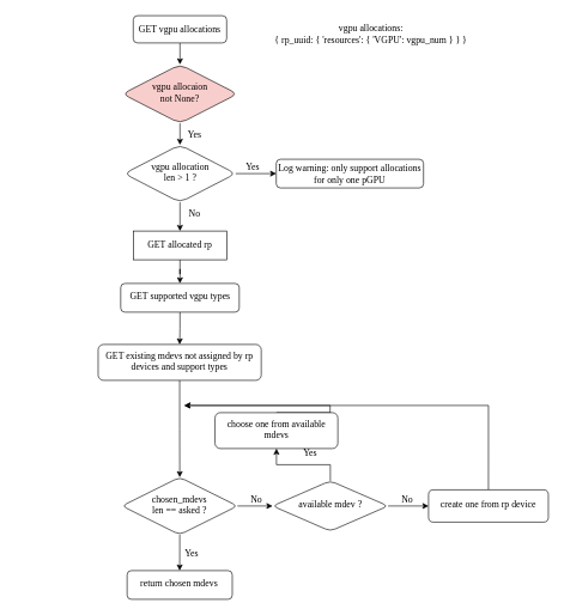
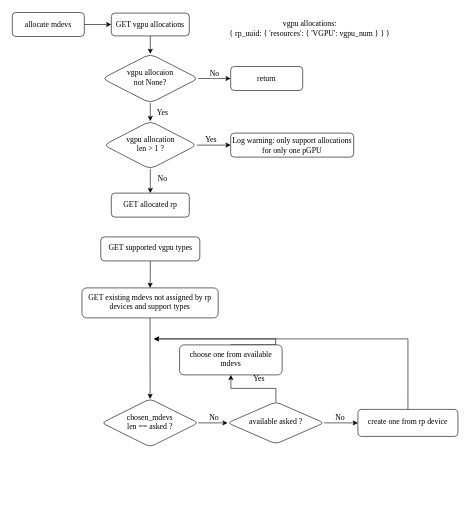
  <mxCell id="0" />
  <mxCell id="1" parent="0" />
+ <mxCell id="2" value="" style="edgeStyle=orthogonalEdgeStyle;rounded=0;orthogonalLoop=1;jettySize=auto;html=1;fontFamily=Comic Sans MS;fontSize=13;" edge="1" parent="1" source="3" target="15"><mxGeometry relative="1" as="geometry" /></mxCell>
+ <mxCell id="3" value="&lt;div style=&quot;line-height: 22px; font-size: 13px;&quot;&gt;allocate mdevs&lt;/div&gt;" style="rounded=1;whiteSpace=wrap;html=1;fontSize=13;glass=0;strokeWidth=1;shadow=0;fontFamily=Comic Sans MS;" parent="1" vertex="1"><mxGeometry x="20" y="20" width="120" height="40" as="geometry" /></mxCell>
  <mxCell id="4" value="Yes" style="edgeStyle=orthogonalEdgeStyle;rounded=0;orthogonalLoop=1;jettySize=auto;html=1;exitX=0.5;exitY=1;exitDx=0;exitDy=0;entryX=0.5;entryY=0;entryDx=0;entryDy=0;strokeColor=#000000;fontFamily=Comic Sans MS;fontSize=13;" edge="1" parent="1" source="6" target="11"><mxGeometry x="0.048" y="20" relative="1" as="geometry"><mxPoint as="offset" /></mxGeometry></mxCell>
- <mxCell id="6" value="vgpu allocaion &lt;br style=&quot;font-size: 13px;&quot;&gt;not None?" style="rhombus;whiteSpace=wrap;html=1;shadow=0;fontFamily=Comic Sans MS;fontSize=13;align=center;strokeWidth=1;spacing=6;spacingTop=-4;rounded=1;fillColor=#f8cecc;" parent="1" vertex="1"><mxGeometry x="170" y="89" width="160" height="82" as="geometry" /></mxCell>
+ <mxCell id="5" value="No" style="edgeStyle=orthogonalEdgeStyle;rounded=0;orthogonalLoop=1;jettySize=auto;html=1;exitX=1;exitY=0.5;exitDx=0;exitDy=0;entryX=0;entryY=0.5;entryDx=0;entryDy=0;strokeColor=#000000;fontFamily=Comic Sans MS;fontSize=13;" edge="1" parent="1" source="6" target="7"><mxGeometry y="8" relative="1" as="geometry"><mxPoint as="offset" /></mxGeometry></mxCell>
+ <mxCell id="6" value="vgpu allocaion &lt;br style=&quot;font-size: 13px;&quot;&gt;not None?" style="rhombus;whiteSpace=wrap;html=1;shadow=0;fontFamily=Comic Sans MS;fontSize=13;align=center;strokeWidth=1;spacing=6;spacingTop=-4;rounded=1;" parent="1" vertex="1"><mxGeometry x="170" y="89" width="160" height="82" as="geometry" /></mxCell>
+ <mxCell id="7" value="return" style="rounded=1;whiteSpace=wrap;html=1;fontSize=13;glass=0;strokeWidth=1;shadow=0;arcSize=15;fontFamily=Comic Sans MS;" parent="1" vertex="1"><mxGeometry x="384" y="110" width="120" height="40" as="geometry" /></mxCell>
  <mxCell id="8" value="" style="edgeStyle=orthogonalEdgeStyle;rounded=0;orthogonalLoop=1;jettySize=auto;html=1;strokeColor=#FFFFFF;fontFamily=Comic Sans MS;fontSize=13;" edge="1" parent="1" source="11" target="17"><mxGeometry relative="1" as="geometry" /></mxCell>
  <mxCell id="9" value="No" style="edgeStyle=orthogonalEdgeStyle;rounded=0;orthogonalLoop=1;jettySize=auto;html=1;exitX=0.5;exitY=1;exitDx=0;exitDy=0;entryX=0.5;entryY=0;entryDx=0;entryDy=0;strokeColor=#000000;fontFamily=Comic Sans MS;fontSize=13;" edge="1" parent="1" source="11" target="17"><mxGeometry x="-0.2" y="20" relative="1" as="geometry"><mxPoint as="offset" /></mxGeometry></mxCell>
  <mxCell id="10" value="Yes" style="edgeStyle=orthogonalEdgeStyle;rounded=0;orthogonalLoop=1;jettySize=auto;html=1;exitX=1;exitY=0.5;exitDx=0;exitDy=0;entryX=0;entryY=0.5;entryDx=0;entryDy=0;strokeColor=#000000;fontFamily=Comic Sans MS;fontSize=13;" edge="1" parent="1" source="11" target="13"><mxGeometry x="-0.203" y="10" relative="1" as="geometry"><mxPoint as="offset" /></mxGeometry></mxCell>
  <mxCell id="11" value="vgpu allocation&lt;br style=&quot;font-size: 13px;&quot;&gt;len &amp;gt; 1 ?" style="rhombus;whiteSpace=wrap;html=1;shadow=0;fontFamily=Comic Sans MS;fontSize=13;align=center;strokeWidth=1;spacing=6;spacingTop=-4;rounded=1;" parent="1" vertex="1"><mxGeometry x="172.5" y="201" width="155" height="80" as="geometry" /></mxCell>
  <mxCell id="12" value="" style="edgeStyle=orthogonalEdgeStyle;rounded=0;orthogonalLoop=1;jettySize=auto;html=1;strokeColor=#FFFFFF;fontFamily=Comic Sans MS;fontSize=13;" edge="1" parent="1"><mxGeometry relative="1" as="geometry"><mxPoint x="250" y="471" as="sourcePoint" /><mxPoint x="250" y="471" as="targetPoint" /></mxGeometry></mxCell>
  <mxCell id="13" value="Log warning: only support allocations for only one pGPU" style="rounded=1;whiteSpace=wrap;html=1;fontSize=13;glass=0;strokeWidth=1;shadow=0;arcSize=15;fontFamily=Comic Sans MS;" parent="1" vertex="1"><mxGeometry x="384" y="221" width="205" height="40" as="geometry" /></mxCell>
  <mxCell id="14" style="edgeStyle=orthogonalEdgeStyle;rounded=0;orthogonalLoop=1;jettySize=auto;html=1;exitX=0.5;exitY=1;exitDx=0;exitDy=0;entryX=0.5;entryY=0;entryDx=0;entryDy=0;fontFamily=Comic Sans MS;fontSize=13;" edge="1" parent="1" source="15" target="6"><mxGeometry relative="1" as="geometry" /></mxCell>
  <mxCell id="15" value="GET vgpu allocations" style="whiteSpace=wrap;html=1;rounded=1;glass=0;strokeWidth=1;shadow=0;arcSize=16;fontFamily=Comic Sans MS;fontSize=13;" vertex="1" parent="1"><mxGeometry x="185" y="21" width="130" height="38" as="geometry" /></mxCell>
- <mxCell id="16" value="" style="edgeStyle=orthogonalEdgeStyle;rounded=0;orthogonalLoop=1;jettySize=auto;html=1;strokeColor=#000000;fontFamily=Comic Sans MS;fontSize=13;" edge="1" parent="1" source="17" target="20"><mxGeometry relative="1" as="geometry" /></mxCell>
- <mxCell id="17" value="&lt;span style=&quot;font-size: 13px;&quot;&gt;GET allocated rp&lt;/span&gt;" style="whiteSpace=wrap;html=1;shadow=0;strokeWidth=1;spacing=6;spacingTop=-4;fontFamily=Comic Sans MS;fontSize=13;rounded=0;" vertex="1" parent="1"><mxGeometry x="185" y="321" width="130" height="40" as="geometry" /></mxCell>
+ <mxCell id="17" value="&lt;span style=&quot;font-size: 13px;&quot;&gt;GET allocated rp&lt;/span&gt;" style="whiteSpace=wrap;html=1;shadow=0;strokeWidth=1;spacing=6;spacingTop=-4;rounded=1;fontFamily=Comic Sans MS;fontSize=13;" vertex="1" parent="1"><mxGeometry x="185" y="321" width="130" height="40" as="geometry" /></mxCell>
  <mxCell id="18" value="vgpu allocations:&lt;br style=&quot;font-size: 13px;&quot;&gt;{ rp_uuid: { 'resources': { 'VGPU': vgpu_num } } }" style="text;html=1;strokeColor=none;fillColor=none;align=center;verticalAlign=middle;whiteSpace=wrap;rounded=0;labelBackgroundColor=none;fontFamily=Comic Sans MS;fontSize=13;" vertex="1" parent="1"><mxGeometry x="358" y="21" width="316" height="50" as="geometry" /></mxCell>
  <mxCell id="19" value="" style="edgeStyle=orthogonalEdgeStyle;rounded=0;orthogonalLoop=1;jettySize=auto;html=1;strokeColor=#000000;fontFamily=Comic Sans MS;fontSize=13;" edge="1" parent="1" source="20" target="22"><mxGeometry relative="1" as="geometry" /></mxCell>
  <mxCell id="20" value="&lt;span style=&quot;font-size: 13px;&quot;&gt;GET supported vgpu types&lt;/span&gt;" style="whiteSpace=wrap;html=1;shadow=0;strokeWidth=1;spacing=6;spacingTop=-4;rounded=1;arcSize=15;fontFamily=Comic Sans MS;fontSize=13;" vertex="1" parent="1"><mxGeometry x="167.5" y="394" width="165" height="40" as="geometry" /></mxCell>
  <mxCell id="21" value="" style="edgeStyle=orthogonalEdgeStyle;rounded=0;orthogonalLoop=1;jettySize=auto;html=1;strokeColor=#000000;fontFamily=Comic Sans MS;fontSize=13;" edge="1" parent="1" source="22" target="25"><mxGeometry relative="1" as="geometry" /></mxCell>
  <mxCell id="22" value="GET existing mdevs not assigned by rp devices and support types" style="whiteSpace=wrap;html=1;shadow=0;strokeWidth=1;spacing=6;spacingTop=-4;rounded=1;arcSize=15;fontFamily=Comic Sans MS;fontSize=13;" vertex="1" parent="1"><mxGeometry x="136.13" y="479" width="227" height="50" as="geometry" /></mxCell>
  <mxCell id="23" value="No" style="edgeStyle=orthogonalEdgeStyle;rounded=0;orthogonalLoop=1;jettySize=auto;html=1;strokeColor=#000000;fontFamily=Comic Sans MS;fontSize=13;" edge="1" parent="1" source="25" target="28"><mxGeometry x="0.064" y="10" relative="1" as="geometry"><mxPoint as="offset" /></mxGeometry></mxCell>
- <mxCell id="24" value="Yes" style="edgeStyle=orthogonalEdgeStyle;rounded=0;orthogonalLoop=1;jettySize=auto;html=1;strokeColor=#000000;fontFamily=Comic Sans MS;fontSize=13;" edge="1" parent="1" source="25" target="33"><mxGeometry x="0.008" y="16" relative="1" as="geometry"><mxPoint as="offset" /></mxGeometry></mxCell>
  <mxCell id="25" value="chosen_mdevs&lt;br style=&quot;font-size: 13px;&quot;&gt;len == asked ?" style="rhombus;whiteSpace=wrap;html=1;shadow=0;strokeWidth=1;spacing=6;spacingTop=-4;rounded=1;arcSize=15;fontFamily=Comic Sans MS;fontSize=13;" vertex="1" parent="1"><mxGeometry x="169.25" y="664" width="160.75" height="80" as="geometry" /></mxCell>
  <mxCell id="26" value="Yes" style="edgeStyle=orthogonalEdgeStyle;rounded=0;orthogonalLoop=1;jettySize=auto;html=1;strokeColor=#000000;fontFamily=Comic Sans MS;fontSize=13;" edge="1" parent="1" source="28" target="30"><mxGeometry x="-0.142" y="-17" relative="1" as="geometry"><mxPoint as="offset" /></mxGeometry></mxCell>
  <mxCell id="27" value="No" style="edgeStyle=orthogonalEdgeStyle;rounded=0;orthogonalLoop=1;jettySize=auto;html=1;strokeColor=#000000;fontFamily=Comic Sans MS;fontSize=13;" edge="1" parent="1" source="28" target="32"><mxGeometry x="-0.064" y="10" relative="1" as="geometry"><mxPoint as="offset" /></mxGeometry></mxCell>
- <mxCell id="28" value="available mdev ?" style="rhombus;whiteSpace=wrap;html=1;shadow=0;strokeWidth=1;spacing=6;spacingTop=-4;rounded=1;arcSize=15;fontFamily=Comic Sans MS;fontSize=13;" vertex="1" parent="1"><mxGeometry x="378.88" y="669" width="160.75" height="70" as="geometry" /></mxCell>
+ <mxCell id="28" value="available asked ?" style="rhombus;whiteSpace=wrap;html=1;shadow=0;strokeWidth=1;spacing=6;spacingTop=-4;rounded=1;arcSize=15;fontFamily=Comic Sans MS;fontSize=13;" vertex="1" parent="1"><mxGeometry x="378.88" y="669" width="160.75" height="70" as="geometry" /></mxCell>
  <mxCell id="29" style="edgeStyle=orthogonalEdgeStyle;rounded=0;orthogonalLoop=1;jettySize=auto;html=1;exitX=0.5;exitY=0;exitDx=0;exitDy=0;strokeColor=#000000;fontFamily=Comic Sans MS;fontSize=13;" edge="1" parent="1" source="30"><mxGeometry relative="1" as="geometry"><mxPoint x="256" y="564" as="targetPoint" /><Array as="points"><mxPoint x="459" y="564" /></Array></mxGeometry></mxCell>
  <mxCell id="30" value="choose one from available mdevs" style="whiteSpace=wrap;html=1;shadow=0;strokeWidth=1;spacing=6;spacingTop=-4;rounded=1;arcSize=15;fontFamily=Comic Sans MS;fontSize=13;" vertex="1" parent="1"><mxGeometry x="298.76" y="574" width="171" height="50" as="geometry" /></mxCell>
  <mxCell id="31" value="" style="edgeStyle=orthogonalEdgeStyle;rounded=0;orthogonalLoop=1;jettySize=auto;html=1;strokeColor=#000000;exitX=0.5;exitY=0;exitDx=0;exitDy=0;fontFamily=Comic Sans MS;fontSize=13;" edge="1" parent="1" source="32"><mxGeometry relative="1" as="geometry"><mxPoint x="256" y="564" as="targetPoint" /><Array as="points"><mxPoint x="679" y="564" /></Array></mxGeometry></mxCell>
  <mxCell id="32" value="create one from rp device" style="whiteSpace=wrap;html=1;shadow=0;strokeWidth=1;spacing=6;spacingTop=-4;rounded=1;arcSize=15;fontFamily=Comic Sans MS;fontSize=13;" vertex="1" parent="1"><mxGeometry x="596" y="681.5" width="166.74" height="45" as="geometry" /></mxCell>
- <mxCell id="33" value="return chosen mdevs" style="whiteSpace=wrap;html=1;shadow=0;strokeWidth=1;spacing=6;spacingTop=-4;rounded=1;arcSize=15;fontFamily=Comic Sans MS;fontSize=13;" vertex="1" parent="1"><mxGeometry x="176.44" y="794" width="146.38" height="40" as="geometry" /></mxCell>
